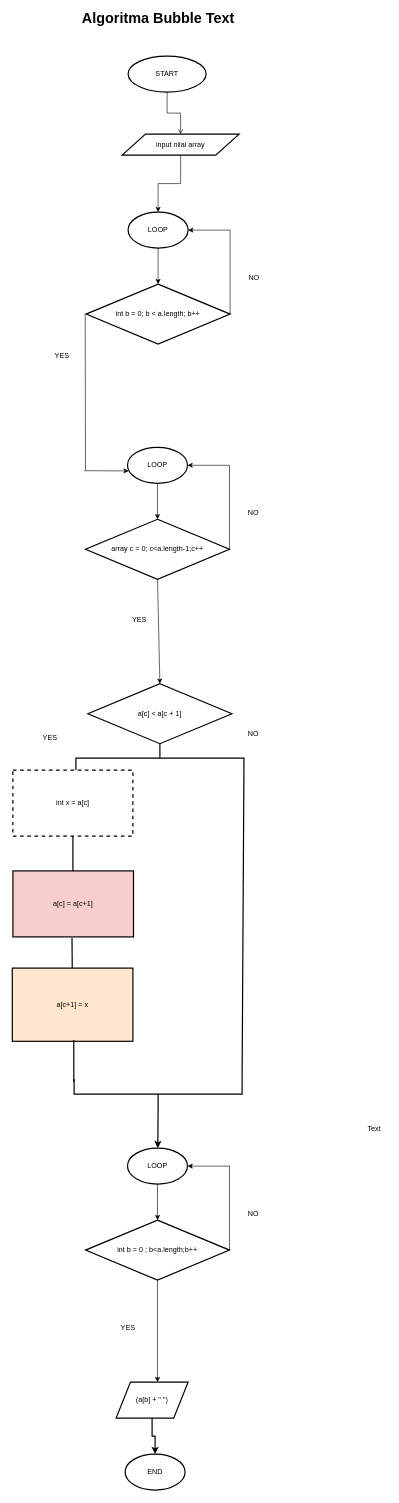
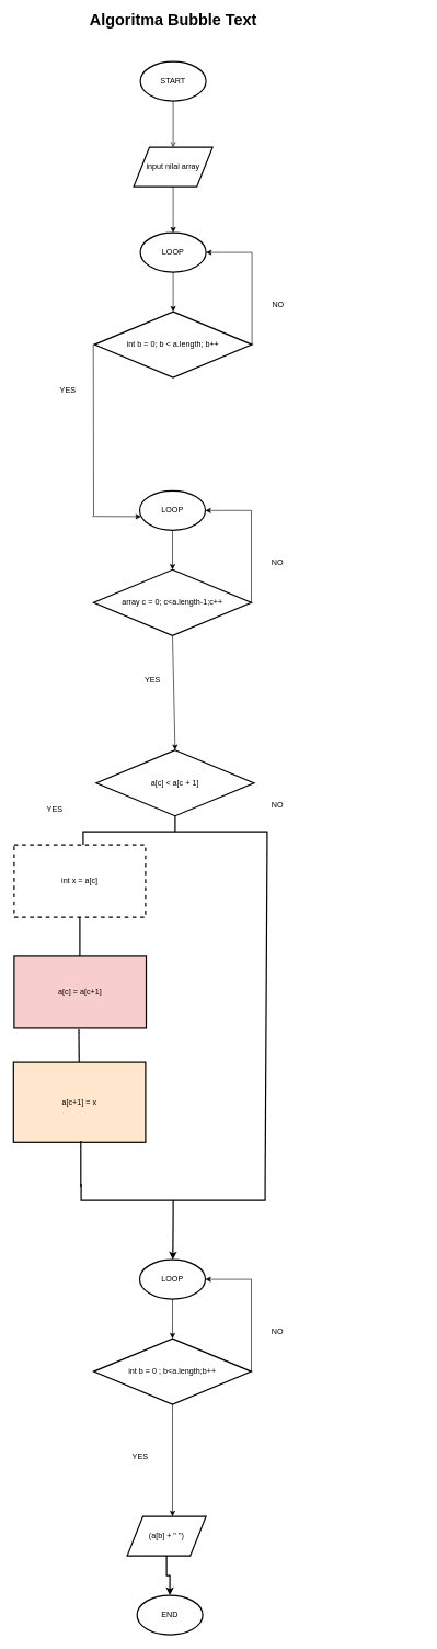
  <mxCell id="0" />
  <mxCell id="1" parent="0" />
  <mxCell id="2" value="" style="edgeStyle=orthogonalEdgeStyle;rounded=0;orthogonalLoop=1;jettySize=auto;html=1;endArrow=open;" parent="1" source="3" target="5" edge="1"><mxGeometry relative="1" as="geometry" /></mxCell>
- <mxCell id="3" value="START" style="strokeWidth=2;html=1;shape=mxgraph.flowchart.start_1;whiteSpace=wrap;" parent="1" vertex="1"><mxGeometry x="213" y="93" width="130" height="60" as="geometry" /></mxCell>
+ <mxCell id="3" value="START" style="strokeWidth=2;html=1;shape=mxgraph.flowchart.start_1;whiteSpace=wrap;" parent="1" vertex="1"><mxGeometry x="213" y="93" width="100" height="60" as="geometry" /></mxCell>
  <mxCell id="4" value="" style="edgeStyle=orthogonalEdgeStyle;rounded=0;orthogonalLoop=1;jettySize=auto;html=1;" parent="1" source="5" target="14" edge="1"><mxGeometry relative="1" as="geometry" /></mxCell>
- <mxCell id="5" value="input nilai array" style="shape=parallelogram;perimeter=parallelogramPerimeter;whiteSpace=wrap;html=1;strokeWidth=2;" parent="1" vertex="1"><mxGeometry x="203" y="223" width="195" height="35" as="geometry" /></mxCell>
+ <mxCell id="5" value="input nilai array" style="shape=parallelogram;perimeter=parallelogramPerimeter;whiteSpace=wrap;html=1;strokeWidth=2;" parent="1" vertex="1"><mxGeometry x="203" y="223" width="120" height="60" as="geometry" /></mxCell>
  <mxCell id="6" value="" style="edgeStyle=orthogonalEdgeStyle;rounded=0;orthogonalLoop=1;jettySize=auto;html=1;" parent="1" source="7" target="8" edge="1"><mxGeometry relative="1" as="geometry" /></mxCell>
  <mxCell id="7" value="LOOP" style="strokeWidth=2;html=1;shape=mxgraph.flowchart.start_1;whiteSpace=wrap;" parent="1" vertex="1"><mxGeometry x="212" y="745" width="100" height="60" as="geometry" /></mxCell>
  <mxCell id="8" value="array c = 0; c&amp;lt;a.length-1;c++" style="strokeWidth=2;html=1;shape=mxgraph.flowchart.decision;whiteSpace=wrap;" parent="1" vertex="1"><mxGeometry x="142" y="865" width="240" height="100" as="geometry" /></mxCell>
  <mxCell id="9" value="" style="endArrow=none;html=1;" parent="1" edge="1"><mxGeometry width="50" height="50" relative="1" as="geometry"><mxPoint x="382" y="915" as="sourcePoint" /><mxPoint x="382" y="775" as="targetPoint" /></mxGeometry></mxCell>
  <mxCell id="10" value="" style="endArrow=classic;html=1;entryX=1;entryY=0.5;entryDx=0;entryDy=0;entryPerimeter=0;" parent="1" target="7" edge="1"><mxGeometry width="50" height="50" relative="1" as="geometry"><mxPoint x="382" y="775" as="sourcePoint" /><mxPoint x="432" y="735" as="targetPoint" /></mxGeometry></mxCell>
  <mxCell id="11" value="NO" style="text;html=1;strokeColor=none;fillColor=none;align=center;verticalAlign=middle;whiteSpace=wrap;rounded=0;" parent="1" vertex="1"><mxGeometry x="402" y="845" width="40" height="20" as="geometry" /></mxCell>
  <mxCell id="12" value="YES" style="text;html=1;strokeColor=none;fillColor=none;align=center;verticalAlign=middle;whiteSpace=wrap;rounded=0;" parent="1" vertex="1"><mxGeometry x="212" y="1023" width="40" height="20" as="geometry" /></mxCell>
  <mxCell id="13" value="" style="edgeStyle=orthogonalEdgeStyle;rounded=0;orthogonalLoop=1;jettySize=auto;html=1;" parent="1" source="14" target="15" edge="1"><mxGeometry relative="1" as="geometry" /></mxCell>
  <mxCell id="14" value="LOOP" style="strokeWidth=2;html=1;shape=mxgraph.flowchart.start_1;whiteSpace=wrap;" parent="1" vertex="1"><mxGeometry x="213" y="353" width="100" height="60" as="geometry" /></mxCell>
  <mxCell id="15" value="int b = 0; b &amp;lt; a.length; b++" style="strokeWidth=2;html=1;shape=mxgraph.flowchart.decision;whiteSpace=wrap;" parent="1" vertex="1"><mxGeometry x="143" y="473" width="240" height="100" as="geometry" /></mxCell>
  <mxCell id="16" value="" style="endArrow=none;html=1;" parent="1" edge="1"><mxGeometry width="50" height="50" relative="1" as="geometry"><mxPoint x="383" y="523" as="sourcePoint" /><mxPoint x="383" y="383" as="targetPoint" /></mxGeometry></mxCell>
  <mxCell id="17" value="" style="endArrow=classic;html=1;entryX=1;entryY=0.5;entryDx=0;entryDy=0;entryPerimeter=0;" parent="1" target="14" edge="1"><mxGeometry width="50" height="50" relative="1" as="geometry"><mxPoint x="383" y="383" as="sourcePoint" /><mxPoint x="433" y="343" as="targetPoint" /></mxGeometry></mxCell>
  <mxCell id="18" value="" style="endArrow=none;html=1;" parent="1" edge="1"><mxGeometry width="50" height="50" relative="1" as="geometry"><mxPoint x="142" y="783" as="sourcePoint" /><mxPoint x="141.52" y="523" as="targetPoint" /></mxGeometry></mxCell>
  <mxCell id="19" value="NO" style="text;html=1;strokeColor=none;fillColor=none;align=center;verticalAlign=middle;whiteSpace=wrap;rounded=0;" parent="1" vertex="1"><mxGeometry x="403" y="453" width="40" height="20" as="geometry" /></mxCell>
  <mxCell id="20" value="YES" style="text;html=1;strokeColor=none;fillColor=none;align=center;verticalAlign=middle;whiteSpace=wrap;rounded=0;" parent="1" vertex="1"><mxGeometry x="83" y="583" width="40" height="20" as="geometry" /></mxCell>
  <mxCell id="21" value="a[c] &amp;lt; a[c + 1]" style="strokeWidth=2;html=1;shape=mxgraph.flowchart.decision;whiteSpace=wrap;" parent="1" vertex="1"><mxGeometry x="146" y="1139" width="240" height="100" as="geometry" /></mxCell>
  <mxCell id="22" value="" style="strokeWidth=2;html=1;shape=mxgraph.flowchart.annotation_2;align=left;labelPosition=right;pointerEvents=1;rotation=90;" parent="1" vertex="1"><mxGeometry x="241" y="1123" width="50" height="280" as="geometry" /></mxCell>
  <mxCell id="23" value="" style="strokeWidth=2;html=1;shape=mxgraph.flowchart.annotation_2;align=left;labelPosition=right;pointerEvents=1;rotation=-90;" parent="1" vertex="1"><mxGeometry x="238" y="1683" width="50" height="280" as="geometry" /></mxCell>
  <mxCell id="24" value="NO" style="text;html=1;strokeColor=none;fillColor=none;align=center;verticalAlign=middle;whiteSpace=wrap;rounded=0;" parent="1" vertex="1"><mxGeometry x="402" y="1213" width="40" height="20" as="geometry" /></mxCell>
  <mxCell id="25" value="YES" style="text;html=1;strokeColor=none;fillColor=none;align=center;verticalAlign=middle;whiteSpace=wrap;rounded=0;" parent="1" vertex="1"><mxGeometry x="62.5" y="1219" width="40" height="20" as="geometry" /></mxCell>
  <mxCell id="26" value="" style="endArrow=none;html=1;strokeWidth=2;exitX=1;exitY=1;exitDx=0;exitDy=0;exitPerimeter=0;entryX=1;entryY=0;entryDx=0;entryDy=0;entryPerimeter=0;" parent="1" source="23" target="22" edge="1"><mxGeometry width="50" height="50" relative="1" as="geometry"><mxPoint x="406" y="1393" as="sourcePoint" /><mxPoint x="406" y="1398" as="targetPoint" /></mxGeometry></mxCell>
  <mxCell id="27" value="int x = a[c]" style="rounded=0;whiteSpace=wrap;html=1;strokeWidth=2;dashed=1;" parent="1" vertex="1"><mxGeometry x="21" y="1283" width="200" height="110" as="geometry" /></mxCell>
  <mxCell id="28" value="a[c]   = a[c+1]" style="rounded=0;whiteSpace=wrap;html=1;strokeWidth=2;fillColor=#f8cecc;" parent="1" vertex="1"><mxGeometry x="21" y="1451" width="201" height="110" as="geometry" /></mxCell>
  <mxCell id="29" value="" style="endArrow=none;html=1;strokeWidth=2;entryX=0.5;entryY=1;entryDx=0;entryDy=0;" parent="1" target="27" edge="1"><mxGeometry width="50" height="50" relative="1" as="geometry"><mxPoint x="121" y="1451" as="sourcePoint" /><mxPoint x="125" y="1401" as="targetPoint" /></mxGeometry></mxCell>
  <mxCell id="30" value="a[c+1] = x" style="rounded=0;whiteSpace=wrap;html=1;strokeWidth=2;fillColor=#ffe6cc;" parent="1" vertex="1"><mxGeometry x="20" y="1613" width="201" height="122" as="geometry" /></mxCell>
  <mxCell id="31" value="" style="endArrow=none;html=1;strokeWidth=2;" parent="1" edge="1"><mxGeometry width="50" height="50" relative="1" as="geometry"><mxPoint x="119.91" y="1613" as="sourcePoint" /><mxPoint x="119.5" y="1563" as="targetPoint" /></mxGeometry></mxCell>
  <mxCell id="32" value="" style="endArrow=none;html=1;strokeWidth=2;" parent="1" edge="1"><mxGeometry width="50" height="50" relative="1" as="geometry"><mxPoint x="122.5" y="1803" as="sourcePoint" /><mxPoint x="122.5" y="1733" as="targetPoint" /></mxGeometry></mxCell>
  <mxCell id="33" value="" style="edgeStyle=orthogonalEdgeStyle;rounded=0;orthogonalLoop=1;jettySize=auto;html=1;" parent="1" source="34" target="35" edge="1"><mxGeometry relative="1" as="geometry" /></mxCell>
  <mxCell id="34" value="LOOP" style="strokeWidth=2;html=1;shape=mxgraph.flowchart.start_1;whiteSpace=wrap;" parent="1" vertex="1"><mxGeometry x="212" y="1913" width="100" height="60" as="geometry" /></mxCell>
  <mxCell id="35" value="int b = 0 ; b&amp;lt;a.length;b++" style="strokeWidth=2;html=1;shape=mxgraph.flowchart.decision;whiteSpace=wrap;" parent="1" vertex="1"><mxGeometry x="142" y="2033" width="240" height="100" as="geometry" /></mxCell>
  <mxCell id="36" value="" style="endArrow=none;html=1;" parent="1" edge="1"><mxGeometry width="50" height="50" relative="1" as="geometry"><mxPoint x="382" y="2083" as="sourcePoint" /><mxPoint x="382" y="1943" as="targetPoint" /></mxGeometry></mxCell>
  <mxCell id="37" value="" style="endArrow=classic;html=1;entryX=1;entryY=0.5;entryDx=0;entryDy=0;entryPerimeter=0;" parent="1" target="34" edge="1"><mxGeometry width="50" height="50" relative="1" as="geometry"><mxPoint x="382" y="1943" as="sourcePoint" /><mxPoint x="432" y="1903" as="targetPoint" /></mxGeometry></mxCell>
  <mxCell id="38" value="" style="endArrow=classic;html=1;exitX=0.5;exitY=1;exitDx=0;exitDy=0;exitPerimeter=0;" parent="1" source="35" edge="1"><mxGeometry width="50" height="50" relative="1" as="geometry"><mxPoint x="262" y="2233" as="sourcePoint" /><mxPoint x="262" y="2303" as="targetPoint" /></mxGeometry></mxCell>
  <mxCell id="39" value="NO" style="text;html=1;strokeColor=none;fillColor=none;align=center;verticalAlign=middle;whiteSpace=wrap;rounded=0;" parent="1" vertex="1"><mxGeometry x="402" y="2013" width="40" height="20" as="geometry" /></mxCell>
  <mxCell id="40" value="YES" style="text;html=1;strokeColor=none;fillColor=none;align=center;verticalAlign=middle;whiteSpace=wrap;rounded=0;" parent="1" vertex="1"><mxGeometry x="193" y="2203" width="40" height="20" as="geometry" /></mxCell>
- <mxCell id="41" value="Text" style="text;html=1;align=center;verticalAlign=middle;resizable=0;points=[];autosize=1;" parent="1" vertex="1"><mxGeometry x="602.5" y="1871" width="40" height="20" as="geometry" /></mxCell>
  <mxCell id="42" value="" style="endArrow=classic;html=1;strokeWidth=2;exitX=0;exitY=0.5;exitDx=0;exitDy=0;exitPerimeter=0;" parent="1" source="23" edge="1"><mxGeometry width="50" height="50" relative="1" as="geometry"><mxPoint x="265.66" y="1863" as="sourcePoint" /><mxPoint x="262.5" y="1913" as="targetPoint" /></mxGeometry></mxCell>
  <mxCell id="43" value="" style="edgeStyle=orthogonalEdgeStyle;rounded=0;orthogonalLoop=1;jettySize=auto;html=1;strokeWidth=2;" parent="1" source="44" target="45" edge="1"><mxGeometry relative="1" as="geometry" /></mxCell>
  <mxCell id="44" value="(a[b] + &quot; &quot;)" style="shape=parallelogram;perimeter=parallelogramPerimeter;whiteSpace=wrap;html=1;strokeWidth=2;" parent="1" vertex="1"><mxGeometry x="193" y="2303" width="120" height="60" as="geometry" /></mxCell>
  <mxCell id="45" value="END" style="strokeWidth=2;html=1;shape=mxgraph.flowchart.start_1;whiteSpace=wrap;" parent="1" vertex="1"><mxGeometry x="208" y="2423" width="100" height="60" as="geometry" /></mxCell>
  <mxCell id="46" value="" style="endArrow=classic;html=1;entryX=0.021;entryY=0.656;entryDx=0;entryDy=0;entryPerimeter=0;" parent="1" target="7" edge="1"><mxGeometry width="50" height="50" relative="1" as="geometry"><mxPoint x="140" y="784" as="sourcePoint" /><mxPoint x="210" y="783" as="targetPoint" /></mxGeometry></mxCell>
  <mxCell id="47" value="" style="endArrow=classic;html=1;entryX=0.5;entryY=0;entryDx=0;entryDy=0;entryPerimeter=0;exitX=0.5;exitY=1;exitDx=0;exitDy=0;exitPerimeter=0;" parent="1" source="8" target="21" edge="1"><mxGeometry width="50" height="50" relative="1" as="geometry"><mxPoint x="250" y="1033" as="sourcePoint" /><mxPoint x="300" y="983" as="targetPoint" /></mxGeometry></mxCell>
  <mxCell id="48" value="&lt;font style=&quot;font-size: 24px&quot;&gt;&lt;b&gt;Algoritma Bubble Text&lt;/b&gt;&lt;/font&gt;" style="text;html=1;align=center;verticalAlign=middle;resizable=0;points=[];autosize=1;" parent="1" vertex="1"><mxGeometry x="128" y="20" width="270" height="20" as="geometry" /></mxCell>
